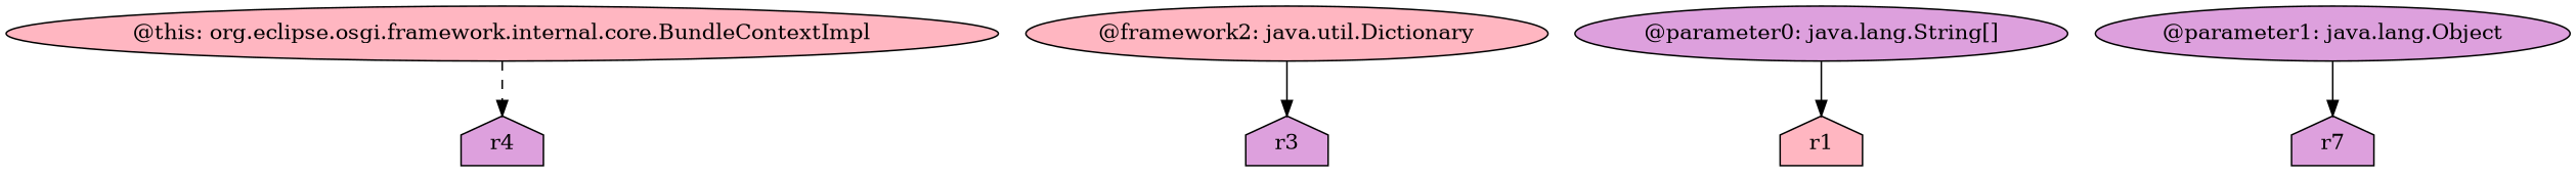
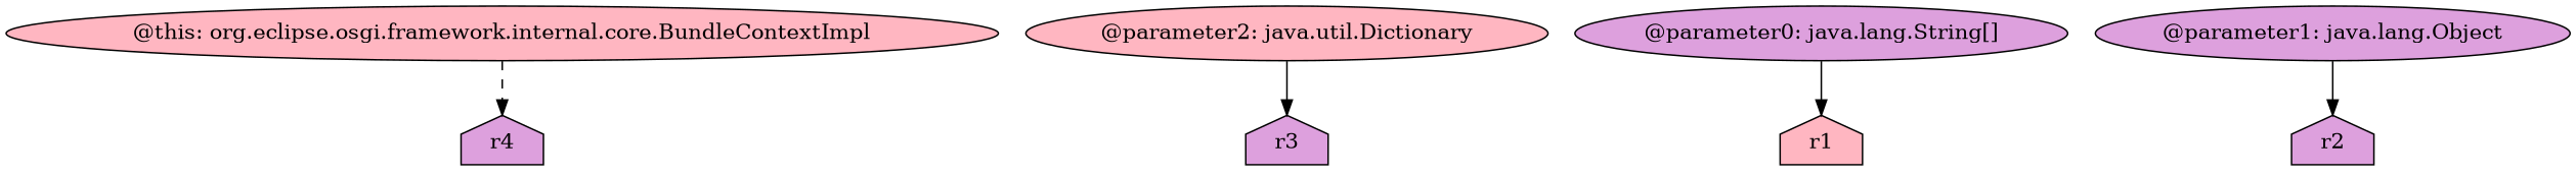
  digraph {
    node [fillcolor=plum shape=ellipse style=filled]
    edge [style=solid]
    n1 [fillcolor=lightpink label="@this: org.eclipse.osgi.framework.internal.core.BundleContextImpl"]
    n2 [label=r4 shape=house]
-   n3 [fillcolor=lightpink label="@framework2: java.util.Dictionary"]
+   n3 [fillcolor=lightpink label="@parameter2: java.util.Dictionary"]
    n4 [label=r3 shape=house]
    n5 [label="@parameter0: java.lang.String[]"]
    n6 [fillcolor=lightpink label=r1 shape=house]
    n7 [label="@parameter1: java.lang.Object"]
-   n8 [label=r7 shape=house]
+   n8 [label=r2 shape=house]
    n1 -> n2 [style=dashed]
    n3 -> n4
    n5 -> n6
    n7 -> n8
  }
